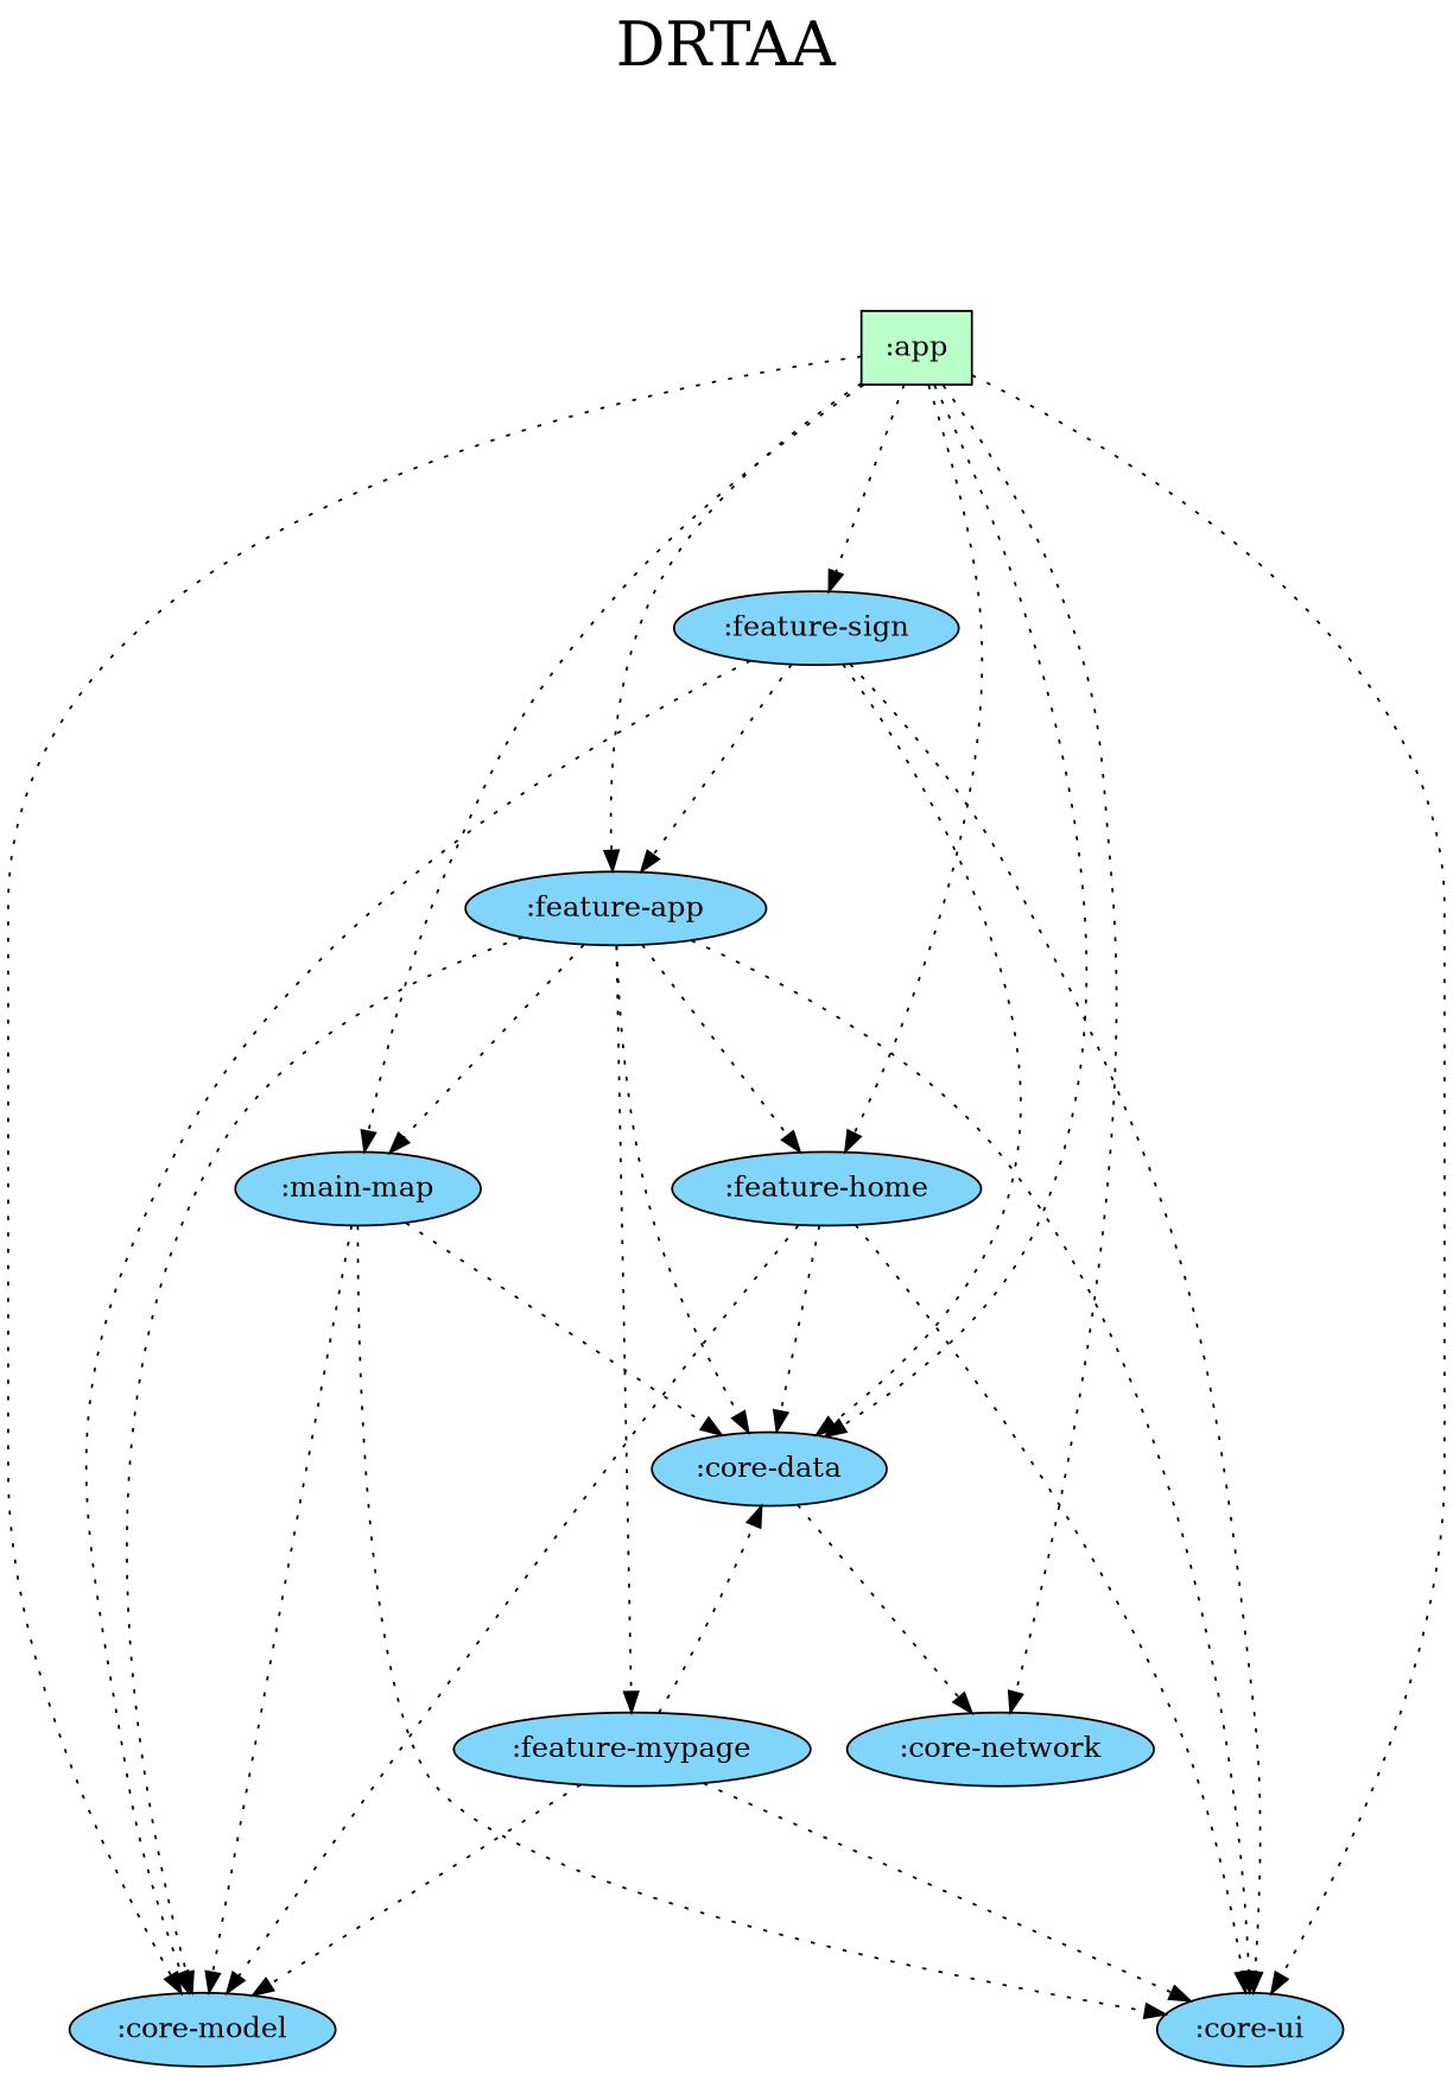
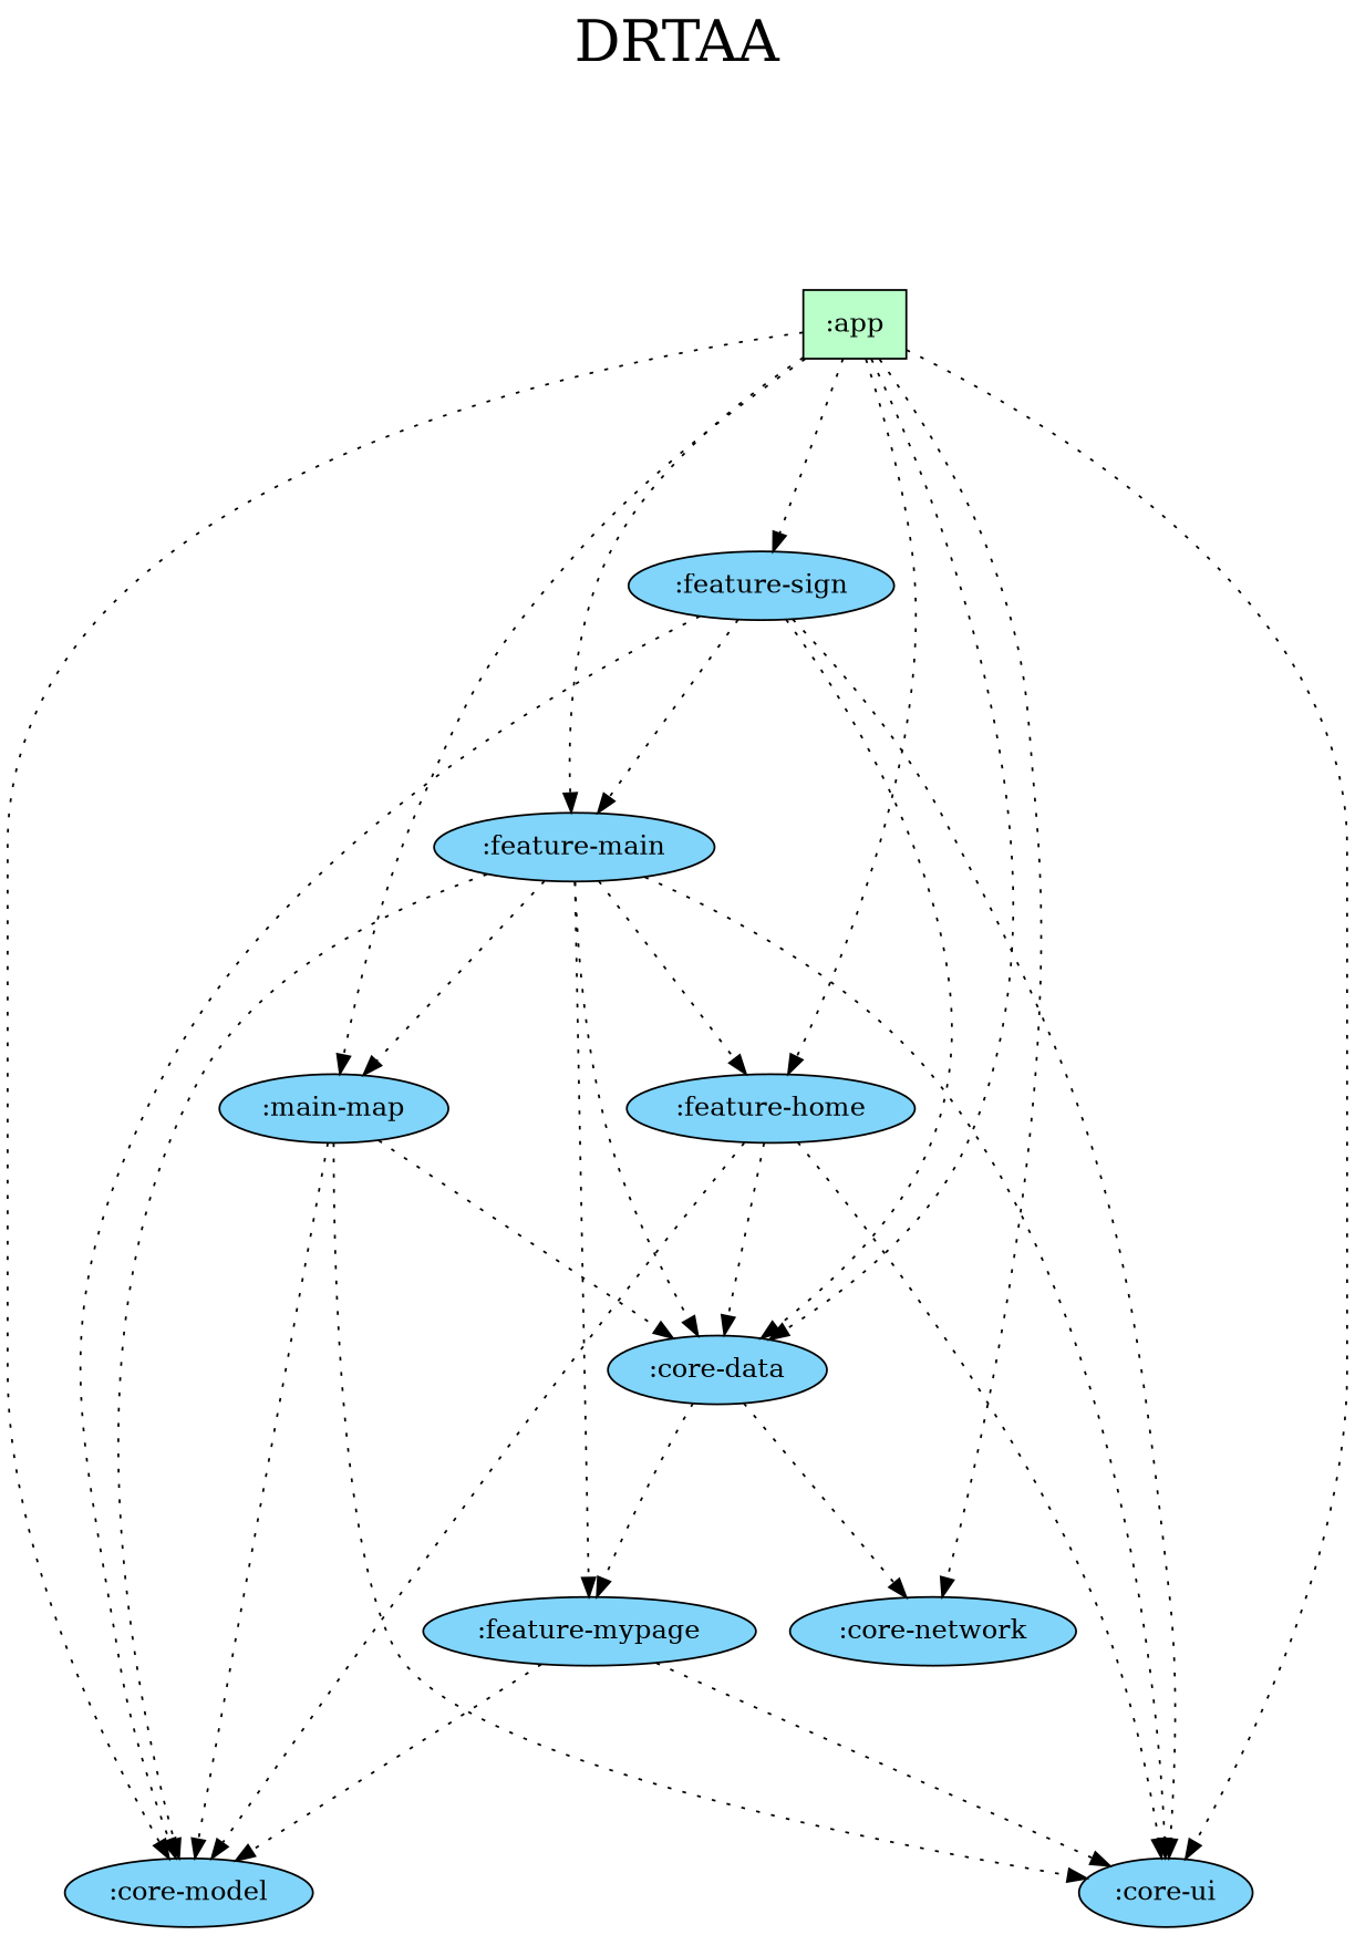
  digraph {
    fontsize=30
    label="DRTAA\n "
    labelloc=t
    rankdir=TB
    ranksep=1.4
    node [fillcolor="#81D4FA" style=filled]
    edge [style=dotted]
    ":app" [fillcolor="#baffc9" shape=box]
    ":core-data"
    ":core-model"
    ":core-network"
    ":core-ui"
    ":feature-home"
-   ":feature-main" [label=":feature-app"]
+   ":feature-main"
    n8 [label=":main-map"]
    ":feature-sign"
    ":feature-mypage"
    subgraph sub_1 {
      rank=same
      ":app"
    }
    ":app" -> ":core-data"
    ":app" -> ":core-model"
    ":app" -> ":core-network"
    ":app" -> ":core-ui"
    ":app" -> ":feature-home"
    ":app" -> ":feature-main"
    ":app" -> n8
    ":app" -> ":feature-sign"
    ":core-data" -> ":core-network"
    ":feature-home" -> ":core-data"
    ":feature-home" -> ":core-model"
    ":feature-home" -> ":core-ui"
    ":feature-main" -> ":core-data"
    ":feature-main" -> ":core-model"
    ":feature-main" -> ":core-ui"
    ":feature-main" -> ":feature-home"
    ":feature-main" -> n8
    ":feature-main" -> ":feature-mypage"
    n8 -> ":core-data"
    n8 -> ":core-model"
    n8 -> ":core-ui"
    ":feature-sign" -> ":core-data"
    ":feature-sign" -> ":core-model"
    ":feature-sign" -> ":core-ui"
    ":feature-sign" -> ":feature-main"
-   ":feature-mypage" -> ":core-data"
+   ":core-data" -> ":feature-mypage"
    ":feature-mypage" -> ":core-model"
    ":feature-mypage" -> ":core-ui"
  }
